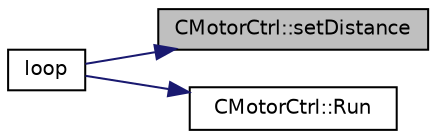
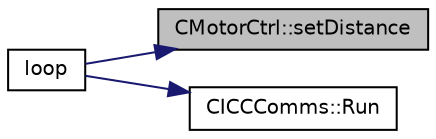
  digraph {
    rankdir=RL
    node [color=black fontname=Helvetica fontsize=10 shape=record]
    edge [color=midnightblue dir=back fontname=Helvetica fontsize=10 labelfontname=Helvetica labelfontsize=10 style=solid]
    n1 [fillcolor=grey75 fontcolor=black height=0.2 label="CMotorCtrl::setDistance" style=filled width=0.4]
    n2 [height=0.2 label=loop width=0.4]
-   n3 [height=0.2 label="CMotorCtrl::Run" width=0.4]
+   n3 [height=0.2 label="CICCComms::Run" width=0.4]
    n1 -> n2
    n3 -> n2
  }
